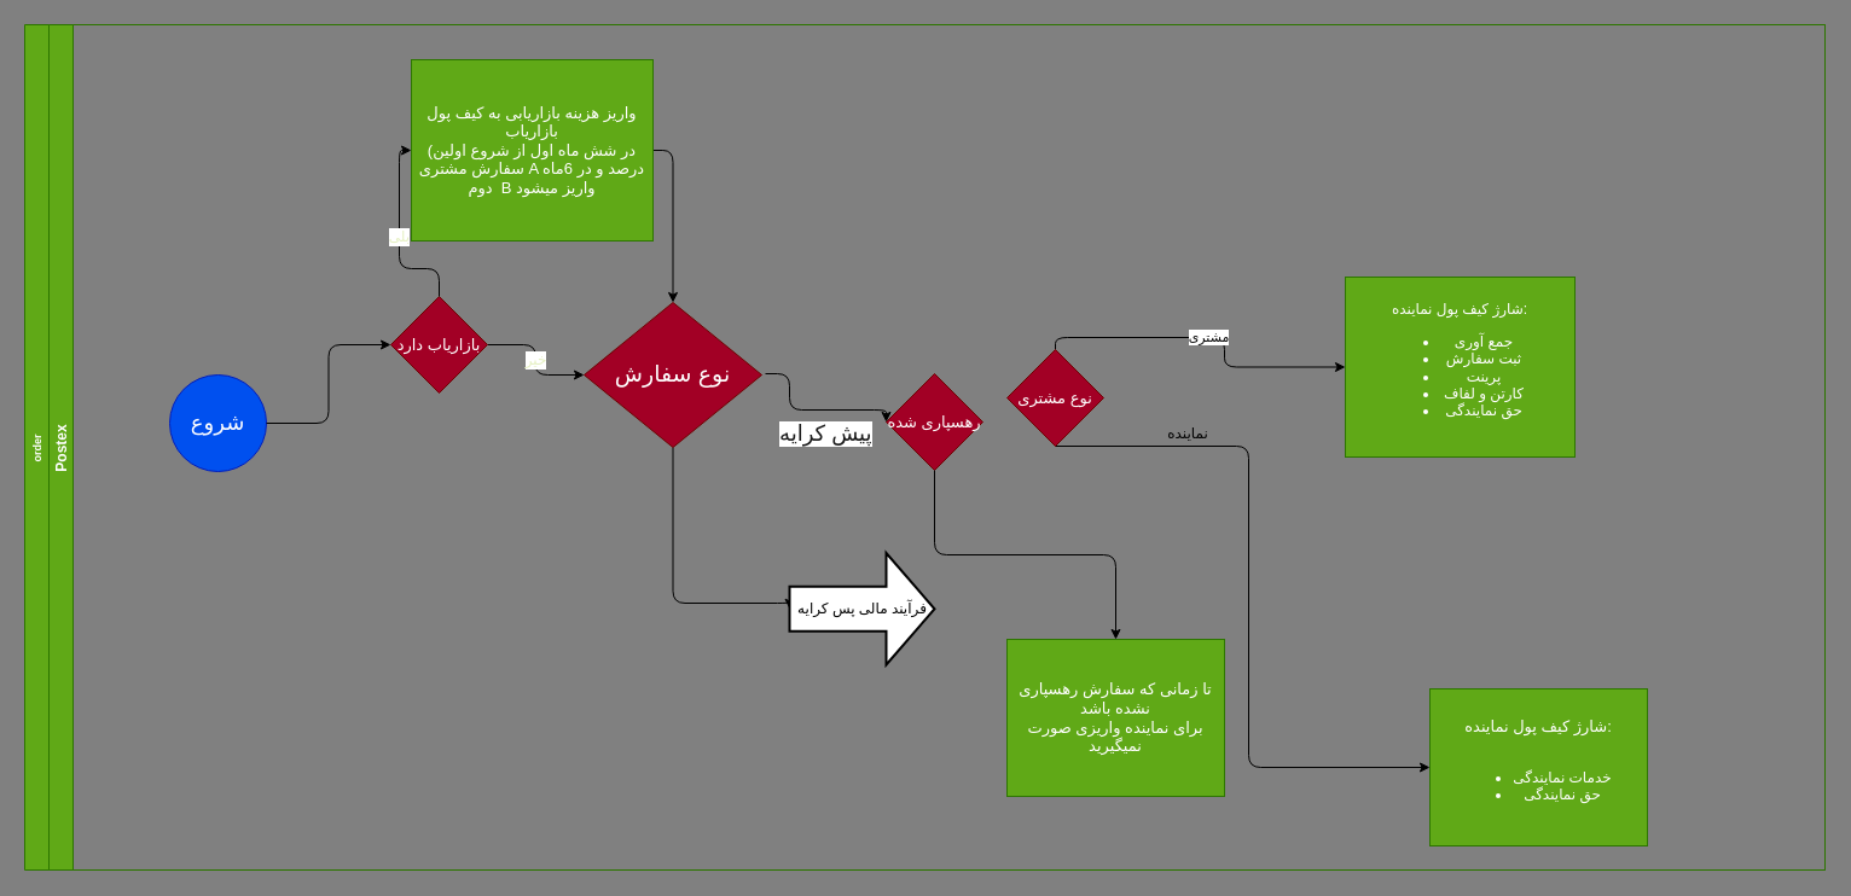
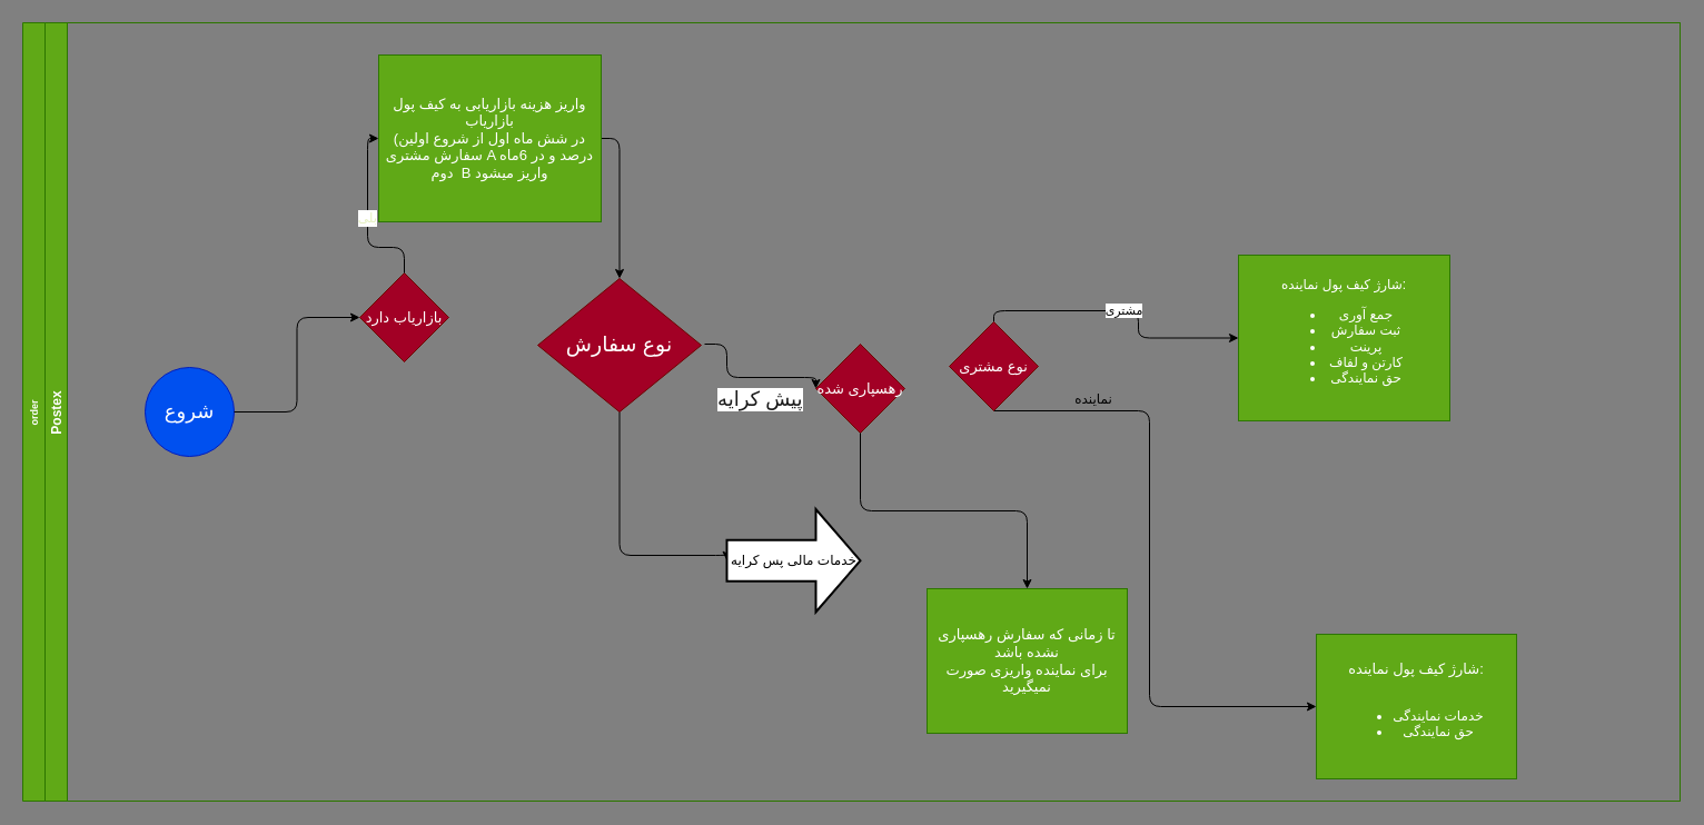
  <mxCell id="0" />
  <mxCell id="1" parent="0" />
  <mxCell id="2" value="order" style="swimlane;childLayout=stackLayout;resizeParent=1;resizeParentMax=0;horizontal=0;startSize=20;horizontalStack=0;fillColor=#60a917;strokeColor=#2D7600;fontColor=#ffffff;fontSize=9;" parent="1" vertex="1"><mxGeometry x="20" y="20" width="1490" height="700" as="geometry" /></mxCell>
  <mxCell id="3" value="Postex" style="swimlane;startSize=20;horizontal=0;fillColor=#60a917;strokeColor=#2D7600;fontColor=#ffffff;" parent="2" vertex="1"><mxGeometry x="20" width="1470" height="700" as="geometry" /></mxCell>
- <mxCell id="4" value="&lt;font style=&quot;font-size: 18px&quot;&gt;شروع&lt;/font&gt;" style="ellipse;whiteSpace=wrap;html=1;aspect=fixed;fontSize=13;fillColor=#0050ef;strokeColor=#001DBC;fontColor=#ffffff;" parent="3" vertex="1"><mxGeometry x="100" y="290" width="80" height="80" as="geometry" /></mxCell>
+ <mxCell id="4" value="&lt;font style=&quot;font-size: 18px&quot;&gt;شروع&lt;/font&gt;" style="ellipse;whiteSpace=wrap;html=1;aspect=fixed;fontSize=13;fillColor=#0050ef;strokeColor=#001DBC;fontColor=#ffffff;" parent="3" vertex="1"><mxGeometry x="90" y="310" width="80" height="80" as="geometry" /></mxCell>
  <mxCell id="5" style="edgeStyle=elbowEdgeStyle;elbow=vertical;html=1;exitX=0.5;exitY=1;exitDx=0;exitDy=0;entryX=0;entryY=0.5;entryDx=0;entryDy=0;entryPerimeter=0;" parent="3" source="6" target="8" edge="1"><mxGeometry relative="1" as="geometry"><mxPoint x="663" y="484" as="targetPoint" /><Array as="points"><mxPoint x="543" y="479" /></Array></mxGeometry></mxCell>
  <mxCell id="6" value="&lt;font style=&quot;font-size: 19px&quot;&gt;نوع سفارش&lt;/font&gt;" style="rhombus;whiteSpace=wrap;html=1;fontSize=13;fontColor=#ffffff;strokeColor=#6F0000;fillColor=#a20025;" parent="3" vertex="1"><mxGeometry x="443" y="230" width="147" height="120" as="geometry" /></mxCell>
  <mxCell id="7" value="&lt;span style=&quot;font-size: 18px&quot;&gt;پیش کرایه&lt;/span&gt;" style="edgeStyle=orthogonalEdgeStyle;html=1;entryX=0;entryY=0.5;entryDx=0;entryDy=0;fontSize=12;align=left;fontColor=#1A1A1A;" parent="3" target="9" edge="1"><mxGeometry x="-0.286" y="-22" relative="1" as="geometry"><mxPoint x="593" y="289" as="sourcePoint" /><Array as="points"><mxPoint x="613" y="289" /><mxPoint x="613" y="319" /><mxPoint x="693" y="319" /></Array><mxPoint x="-10" y="-2" as="offset" /></mxGeometry></mxCell>
- <mxCell id="8" value="فرآیند مالی پس کرایه" style="verticalLabelPosition=middle;verticalAlign=middle;html=1;strokeWidth=2;shape=mxgraph.arrows2.arrow;dy=0.6;dx=40;notch=0;fontSize=12;horizontal=1;labelPosition=center;align=center;" parent="3" vertex="1"><mxGeometry x="613" y="437.5" width="120" height="92.5" as="geometry" /></mxCell>
+ <mxCell id="8" value="خدمات مالی پس کرایه" style="verticalLabelPosition=middle;verticalAlign=middle;html=1;strokeWidth=2;shape=mxgraph.arrows2.arrow;dy=0.6;dx=40;notch=0;fontSize=12;horizontal=1;labelPosition=center;align=center;" parent="3" vertex="1"><mxGeometry x="613" y="437.5" width="120" height="92.5" as="geometry" /></mxCell>
  <mxCell id="9" value="رهسپاری شده" style="rhombus;whiteSpace=wrap;html=1;fontSize=13;fontColor=#ffffff;strokeColor=#6F0000;fillColor=#a20025;" parent="3" vertex="1"><mxGeometry x="693" y="289" width="80" height="80" as="geometry" /></mxCell>
  <mxCell id="10" style="edgeStyle=orthogonalEdgeStyle;html=1;exitX=0.5;exitY=1;exitDx=0;exitDy=0;entryX=0;entryY=0.5;entryDx=0;entryDy=0;" parent="3" source="12" target="16" edge="1"><mxGeometry relative="1" as="geometry"><Array as="points"><mxPoint x="993" y="349" /><mxPoint x="993" y="615" /></Array></mxGeometry></mxCell>
  <mxCell id="11" value="&lt;div&gt;مشتری&lt;/div&gt;" style="edgeStyle=orthogonalEdgeStyle;html=1;exitX=0.5;exitY=0;exitDx=0;exitDy=0;entryX=0;entryY=0.5;entryDx=0;entryDy=0;" parent="3" source="12" target="18" edge="1"><mxGeometry relative="1" as="geometry" /></mxCell>
- <mxCell id="12" value="نوع مشتری" style="rhombus;whiteSpace=wrap;html=1;fontSize=13;fontColor=#ffffff;strokeColor=#6F0000;fillColor=#a20025;" parent="3" vertex="1"><mxGeometry x="793" y="269" width="80" height="80" as="geometry" /></mxCell>
- <mxCell id="13" value="خیر" style="edgeStyle=orthogonalEdgeStyle;html=1;exitX=1;exitY=0.5;exitDx=0;exitDy=0;entryX=0;entryY=0.5;entryDx=0;entryDy=0;fontSize=12;fontColor=#E5F0C2;" parent="3" source="14" target="6" edge="1"><mxGeometry relative="1" as="geometry" /></mxCell>
+ <mxCell id="12" value="نوع مشتری" style="rhombus;whiteSpace=wrap;html=1;fontSize=13;fontColor=#ffffff;strokeColor=#6F0000;fillColor=#a20025;" parent="3" vertex="1"><mxGeometry x="813" y="269" width="80" height="80" as="geometry" /></mxCell>
  <mxCell id="14" value="بازاریاب دارد" style="rhombus;whiteSpace=wrap;html=1;fontSize=13;fontColor=#ffffff;strokeColor=#6F0000;fillColor=#a20025;" parent="3" vertex="1"><mxGeometry x="283" y="225" width="80" height="80" as="geometry" /></mxCell>
  <mxCell id="15" style="edgeStyle=orthogonalEdgeStyle;html=1;exitX=1;exitY=0.5;exitDx=0;exitDy=0;entryX=0;entryY=0.5;entryDx=0;entryDy=0;fontSize=18;fontColor=#E5F0C2;" parent="3" source="4" target="14" edge="1"><mxGeometry relative="1" as="geometry" /></mxCell>
  <mxCell id="16" value="&lt;div&gt;شارژ کیف پول نماینده:&lt;/div&gt;&lt;div&gt;&lt;br&gt;&lt;/div&gt;&lt;ul style=&quot;font-size: 12px&quot;&gt;&lt;li style=&quot;font-size: 12px&quot;&gt;خدمات نمایندگی&lt;br&gt;&lt;/li&gt;&lt;li style=&quot;font-size: 12px&quot;&gt;حق نمایندگی&lt;/li&gt;&lt;/ul&gt;" style="whiteSpace=wrap;html=1;fontSize=13;fontColor=#ffffff;strokeColor=#2D7600;fillColor=#60a917;" parent="3" vertex="1"><mxGeometry x="1143" y="550" width="180" height="130" as="geometry" /></mxCell>
  <mxCell id="17" value="نماینده" style="text;html=1;strokeColor=none;fillColor=none;align=center;verticalAlign=middle;whiteSpace=wrap;rounded=0;" parent="3" vertex="1"><mxGeometry x="923" y="329" width="40" height="20" as="geometry" /></mxCell>
  <mxCell id="18" value="شارژ کیف پول نماینده:&lt;br style=&quot;font-size: 12px;&quot;&gt;&lt;ul style=&quot;font-size: 12px;&quot;&gt;&lt;li style=&quot;font-size: 12px;&quot;&gt;جمع آوری&lt;/li&gt;&lt;li style=&quot;font-size: 12px;&quot;&gt;ثبت سفارش&lt;/li&gt;&lt;li style=&quot;font-size: 12px;&quot;&gt;پرینت&lt;/li&gt;&lt;li style=&quot;font-size: 12px;&quot;&gt;کارتن و لفاف&lt;/li&gt;&lt;li style=&quot;font-size: 12px;&quot;&gt;حق نمایندگی&lt;/li&gt;&lt;/ul&gt;" style="whiteSpace=wrap;html=1;fontSize=12;fontColor=#ffffff;strokeColor=#2D7600;fillColor=#60a917;spacing=0;" parent="3" vertex="1"><mxGeometry x="1073" y="209" width="190" height="149" as="geometry" /></mxCell>
  <mxCell id="19" value="تا زمانی که سفارش رهسپاری نشده باشد &lt;br&gt;&lt;div&gt;برای نماینده واریزی صورت نمیگیرید&lt;/div&gt;" style="whiteSpace=wrap;html=1;fontSize=13;fontColor=#ffffff;strokeColor=#2D7600;fillColor=#60a917;" parent="3" vertex="1"><mxGeometry x="793" y="509" width="180" height="130" as="geometry" /></mxCell>
  <mxCell id="20" style="edgeStyle=orthogonalEdgeStyle;html=1;exitX=0.5;exitY=1;exitDx=0;exitDy=0;fontColor=#1A1A1A;" parent="3" source="9" target="19" edge="1"><mxGeometry relative="1" as="geometry"><mxPoint x="893" y="499" as="targetPoint" /></mxGeometry></mxCell>
  <mxCell id="21" value="بلی" style="edgeStyle=orthogonalEdgeStyle;html=1;exitX=0.5;exitY=0;exitDx=0;exitDy=0;fontSize=12;fontColor=#E5F0C2;entryX=0;entryY=0.5;entryDx=0;entryDy=0;" parent="3" source="14" target="23" edge="1"><mxGeometry relative="1" as="geometry"><mxPoint x="420.0" y="669" as="targetPoint" /></mxGeometry></mxCell>
  <mxCell id="22" style="edgeStyle=orthogonalEdgeStyle;html=1;exitX=1;exitY=0.5;exitDx=0;exitDy=0;fontSize=18;fontColor=#E5F0C2;" parent="3" source="23" target="6" edge="1"><mxGeometry relative="1" as="geometry" /></mxCell>
  <mxCell id="23" value="واریز هزینه بازاریابی به کیف پول بازاریاب&lt;br&gt;(در شش ماه اول از شروع اولین سفارش مشتری A درصد و در 6ماه دوم&amp;nbsp; B واریز میشود" style="whiteSpace=wrap;html=1;fontSize=13;fontColor=#ffffff;strokeColor=#2D7600;fillColor=#60a917;" parent="3" vertex="1"><mxGeometry x="300" y="29" width="200" height="150" as="geometry" /></mxCell>
